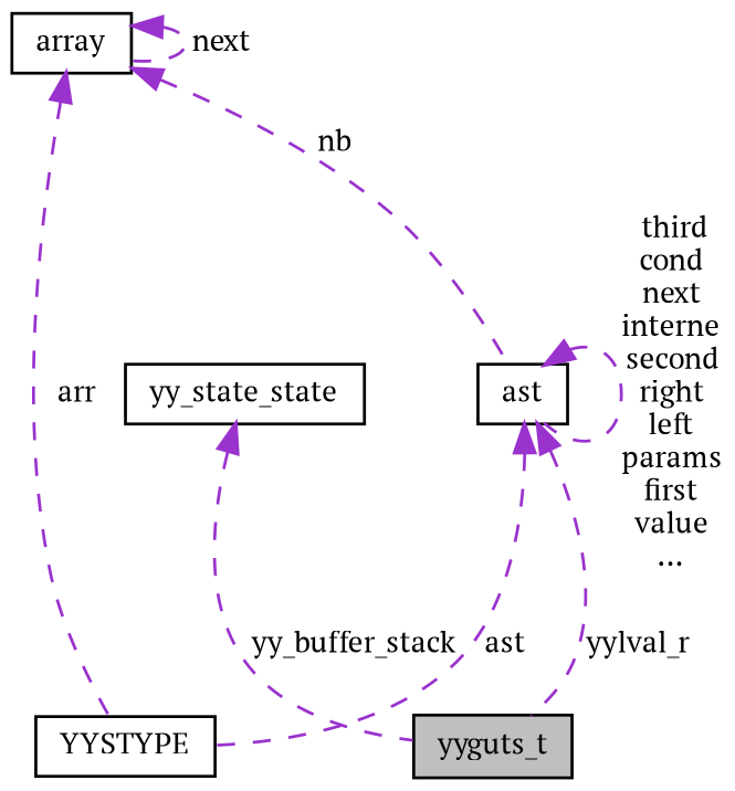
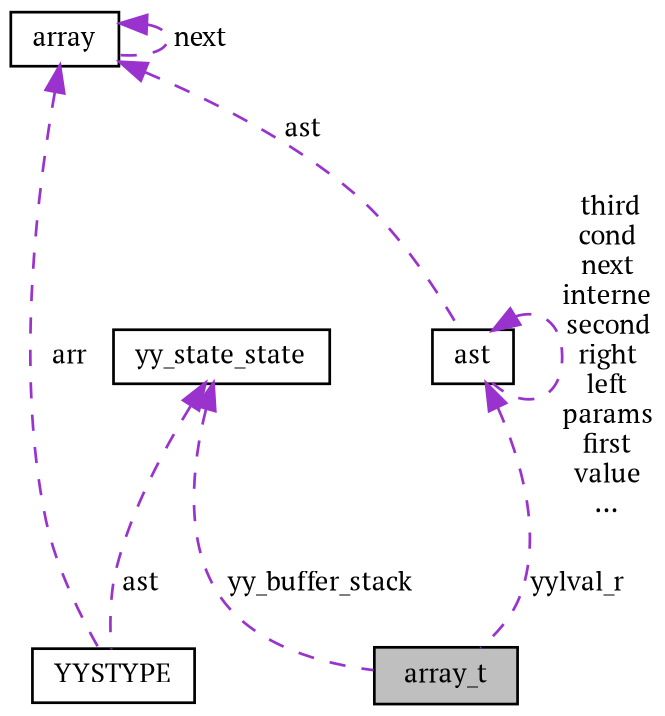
  digraph {
    fontname="PT Serif"
    node [color=black fillcolor=white fontname="PT Serif" fontsize=10 shape=record style=filled]
    edge [color=darkorchid3 dir=back fontname="PT Serif" fontsize=10 labelfontname=Helvetica labelfontsize=10 style=dashed]
-   n1 [fillcolor=grey75 fontcolor=black height=0.2 label=yyguts_t width=0.4]
+   n1 [fillcolor=grey75 fontcolor=black height=0.2 label=array_t width=0.4]
    n2 [height=0.2 label=YYSTYPE width=0.4]
    n3 [height=0.2 label=array width=0.4]
    n4 [height=0.2 label=ast width=0.4]
    n5 [height=0.2 label=yy_state_state width=0.4]
    n3 -> n2 [label=" arr"]
    n3 -> n3 [label=" next"]
-   n3 -> n4 [label=" nb"]
+   n3 -> n4 [label=" ast"]
    n4 -> n1 [label=" yylval_r"]
-   n4 -> n2 [label=" ast"]
+   n5 -> n2 [label=" ast"]
    n4 -> n4 [label=" third\ncond\nnext\ninterne\nsecond\nright\nleft\nparams\nfirst\nvalue\n..."]
    n5 -> n1 [label=" yy_buffer_stack"]
  }
